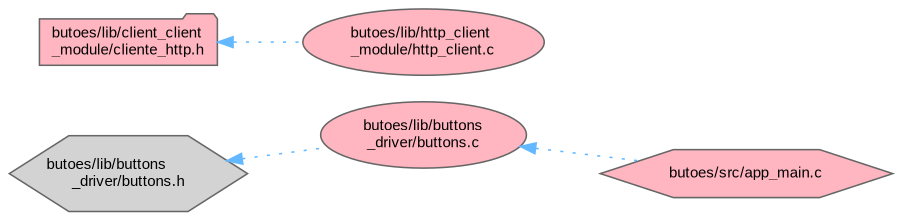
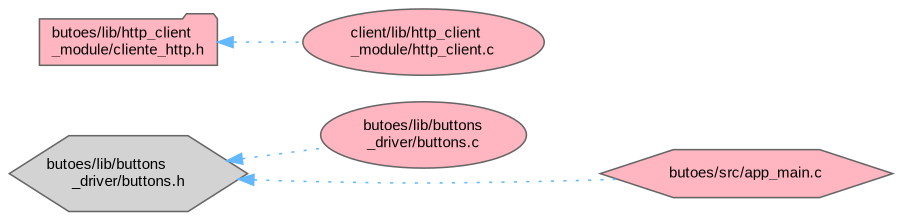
  digraph {
    fontname="Liberation Sans"
    rankdir=LR
    node [color=grey40 fillcolor=lightpink fontname="Liberation Sans" fontsize=10 shape=hexagon style=filled]
    edge [color=steelblue1 dir=back fontname="Liberation Sans" fontsize=10 labelfontname=Helvetica labelfontsize=10 style=dotted]
    n1 [color=gray40 fillcolor=lightgrey fontcolor=black height=0.2 label="butoes/lib/buttons\l_driver/buttons.h" width=0.4]
    n2 [height=0.2 label="butoes/lib/buttons\l_driver/buttons.c" shape=ellipse width=0.4]
    n3 [height=0.2 label="butoes/src/app_main.c" width=0.4]
-   n4 [height=0.2 label="butoes/lib/client_client\l_module/cliente_http.h" shape=folder width=0.4]
-   n5 [height=0.2 label="butoes/lib/http_client\l_module/http_client.c" shape=ellipse width=0.4]
+   n4 [height=0.2 label="butoes/lib/http_client\l_module/cliente_http.h" shape=folder width=0.4]
+   n5 [height=0.2 label="client/lib/http_client\l_module/http_client.c" shape=ellipse width=0.4]
    n1 -> n2
-   n2 -> n3
+   n1 -> n3
    n4 -> n5
  }
